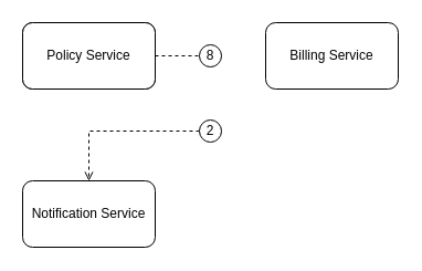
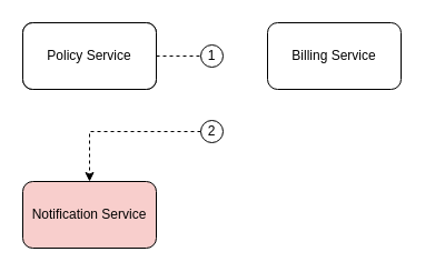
  <mxCell id="0" />
  <mxCell id="1" parent="0" />
- <mxCell id="2" value="" style="edgeStyle=orthogonalEdgeStyle;rounded=0;orthogonalLoop=1;jettySize=auto;html=1;dashed=1;entryX=0.5;entryY=0;entryDx=0;entryDy=0;endArrow=open;" parent="1" source="6" target="4" edge="1"><mxGeometry relative="1" as="geometry" /></mxCell>
+ <mxCell id="2" value="" style="edgeStyle=orthogonalEdgeStyle;rounded=0;orthogonalLoop=1;jettySize=auto;html=1;dashed=1;entryX=0.5;entryY=0;entryDx=0;entryDy=0;" parent="1" source="6" target="4" edge="1"><mxGeometry relative="1" as="geometry" /></mxCell>
  <mxCell id="3" value="Policy Service" style="rounded=1;whiteSpace=wrap;html=1;" parent="1" vertex="1"><mxGeometry x="20" y="20" width="120" height="60" as="geometry" /></mxCell>
- <mxCell id="4" value="Notification Service" style="rounded=1;whiteSpace=wrap;html=1;" parent="1" vertex="1"><mxGeometry x="20" y="163" width="120" height="60" as="geometry" /></mxCell>
+ <mxCell id="4" value="Notification Service" style="rounded=1;whiteSpace=wrap;html=1;fillColor=#f8cecc;" parent="1" vertex="1"><mxGeometry x="20" y="163" width="120" height="60" as="geometry" /></mxCell>
  <mxCell id="5" value="Billing Service" style="rounded=1;whiteSpace=wrap;html=1;" parent="1" vertex="1"><mxGeometry x="240" y="20" width="120" height="60" as="geometry" /></mxCell>
  <mxCell id="6" value="2" style="ellipse;whiteSpace=wrap;html=1;" parent="1" vertex="1"><mxGeometry x="180" y="108" width="20" height="20" as="geometry" /></mxCell>
  <mxCell id="7" value="" style="edgeStyle=orthogonalEdgeStyle;rounded=0;orthogonalLoop=1;jettySize=auto;html=1;dashed=1;endArrow=none;endFill=0;" parent="1" source="3" target="8" edge="1"><mxGeometry relative="1" as="geometry"><mxPoint x="140" y="50" as="sourcePoint" /><mxPoint x="240" y="50" as="targetPoint" /></mxGeometry></mxCell>
- <mxCell id="8" value="8" style="ellipse;whiteSpace=wrap;html=1;" parent="1" vertex="1"><mxGeometry x="180" y="40" width="20" height="20" as="geometry" /></mxCell>
+ <mxCell id="8" value="1" style="ellipse;whiteSpace=wrap;html=1;" parent="1" vertex="1"><mxGeometry x="180" y="40" width="20" height="20" as="geometry" /></mxCell>
  <mxCell id="9" value="Policy Service" style="rounded=1;whiteSpace=wrap;html=1;" parent="1" vertex="1"><mxGeometry x="20" y="20" width="120" height="60" as="geometry" /></mxCell>
